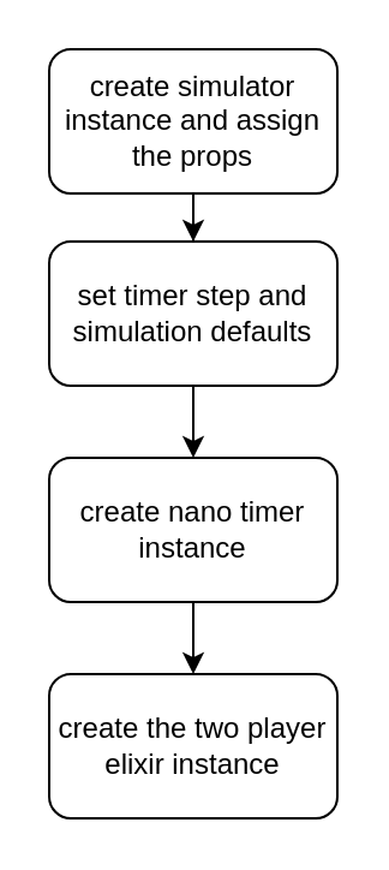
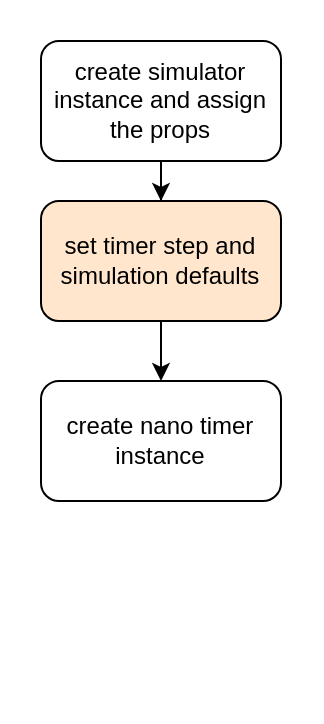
  <mxCell id="0" />
  <mxCell id="1" parent="0" />
  <mxCell id="2" value="" style="edgeStyle=orthogonalEdgeStyle;rounded=0;orthogonalLoop=1;jettySize=auto;html=1;" edge="1" parent="1" source="3" target="5"><mxGeometry relative="1" as="geometry" /></mxCell>
  <mxCell id="3" value="create simulator instance and assign the props" style="rounded=1;whiteSpace=wrap;html=1;" vertex="1" parent="1"><mxGeometry x="20" y="20" width="120" height="60" as="geometry" /></mxCell>
  <mxCell id="4" value="" style="edgeStyle=orthogonalEdgeStyle;rounded=0;orthogonalLoop=1;jettySize=auto;html=1;" edge="1" parent="1" source="5" target="7"><mxGeometry relative="1" as="geometry" /></mxCell>
- <mxCell id="5" value="set timer step and simulation defaults" style="whiteSpace=wrap;html=1;rounded=1;" vertex="1" parent="1"><mxGeometry x="20" y="100" width="120" height="60" as="geometry" /></mxCell>
- <mxCell id="6" value="" style="edgeStyle=orthogonalEdgeStyle;rounded=0;orthogonalLoop=1;jettySize=auto;html=1;" edge="1" parent="1" source="7" target="8"><mxGeometry relative="1" as="geometry" /></mxCell>
+ <mxCell id="5" value="set timer step and simulation defaults" style="whiteSpace=wrap;html=1;rounded=1;fillColor=#ffe6cc;" vertex="1" parent="1"><mxGeometry x="20" y="100" width="120" height="60" as="geometry" /></mxCell>
  <mxCell id="7" value="create nano timer instance" style="whiteSpace=wrap;html=1;rounded=1;" vertex="1" parent="1"><mxGeometry x="20" y="190" width="120" height="60" as="geometry" /></mxCell>
- <mxCell id="8" value="create the two player elixir instance" style="whiteSpace=wrap;html=1;rounded=1;" vertex="1" parent="1"><mxGeometry x="20" y="280" width="120" height="60" as="geometry" /></mxCell>
